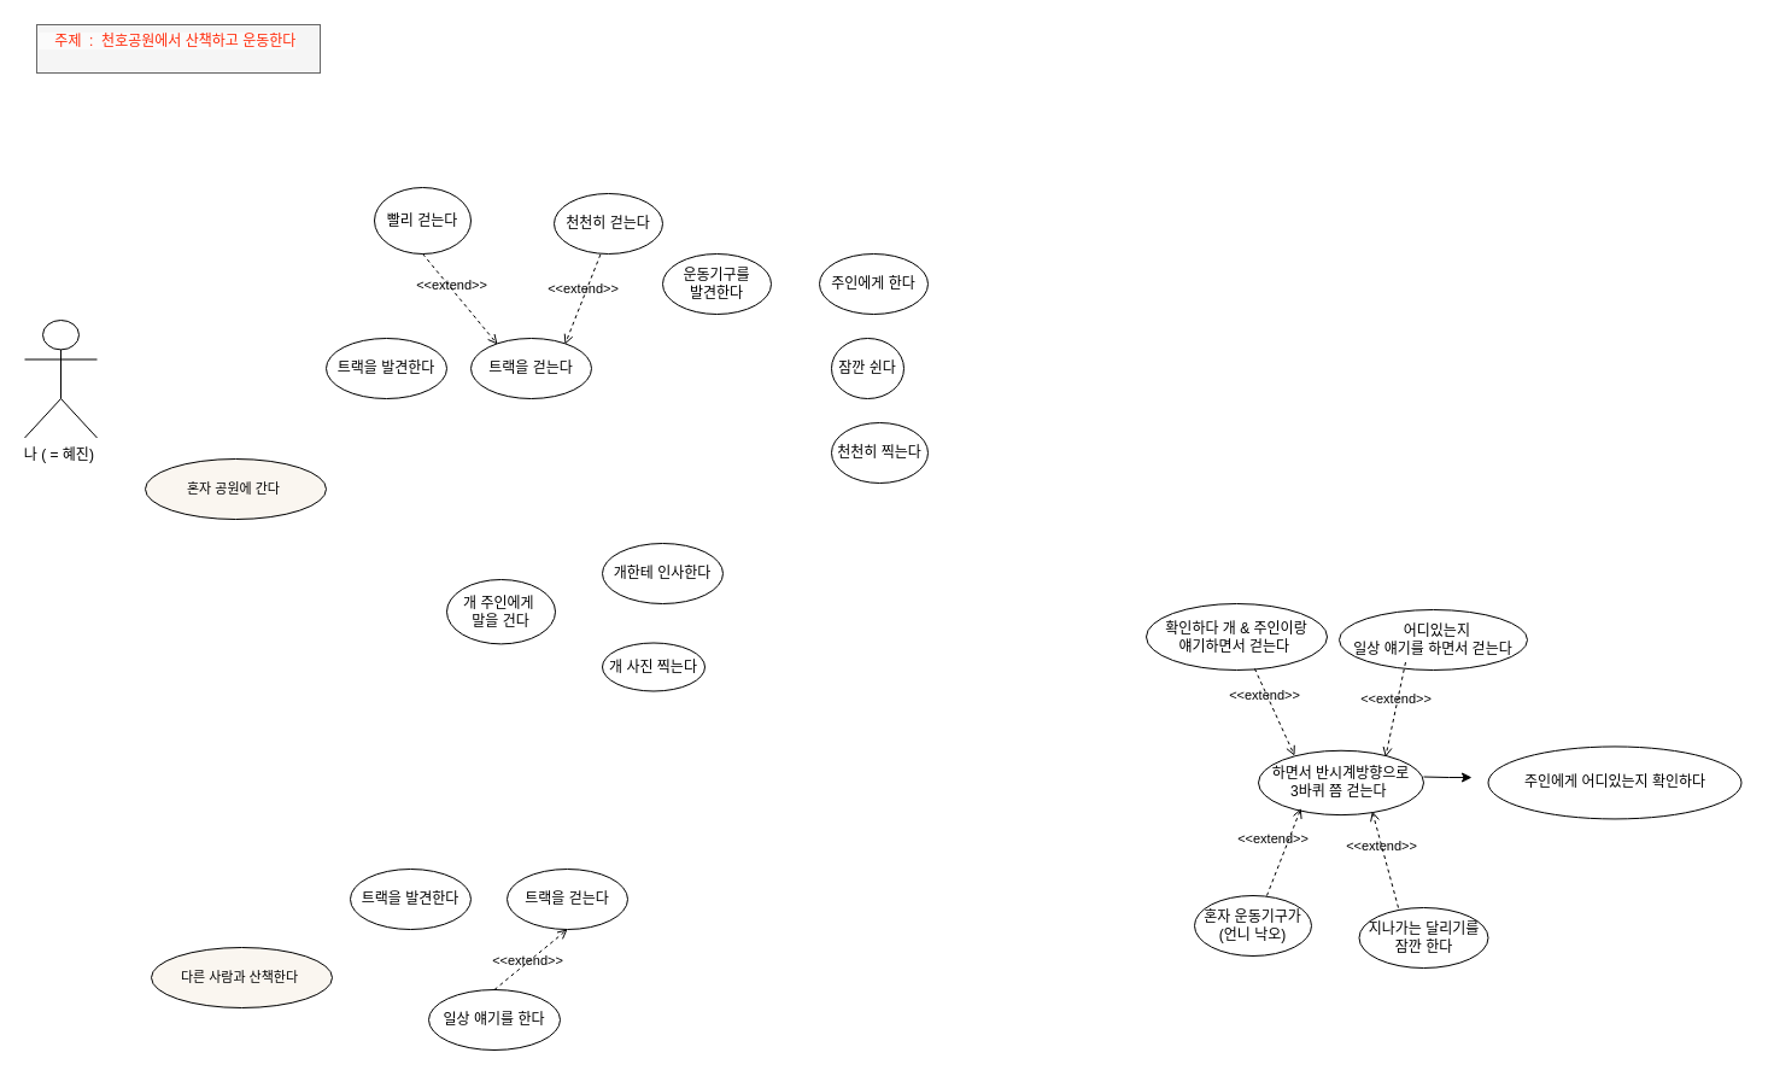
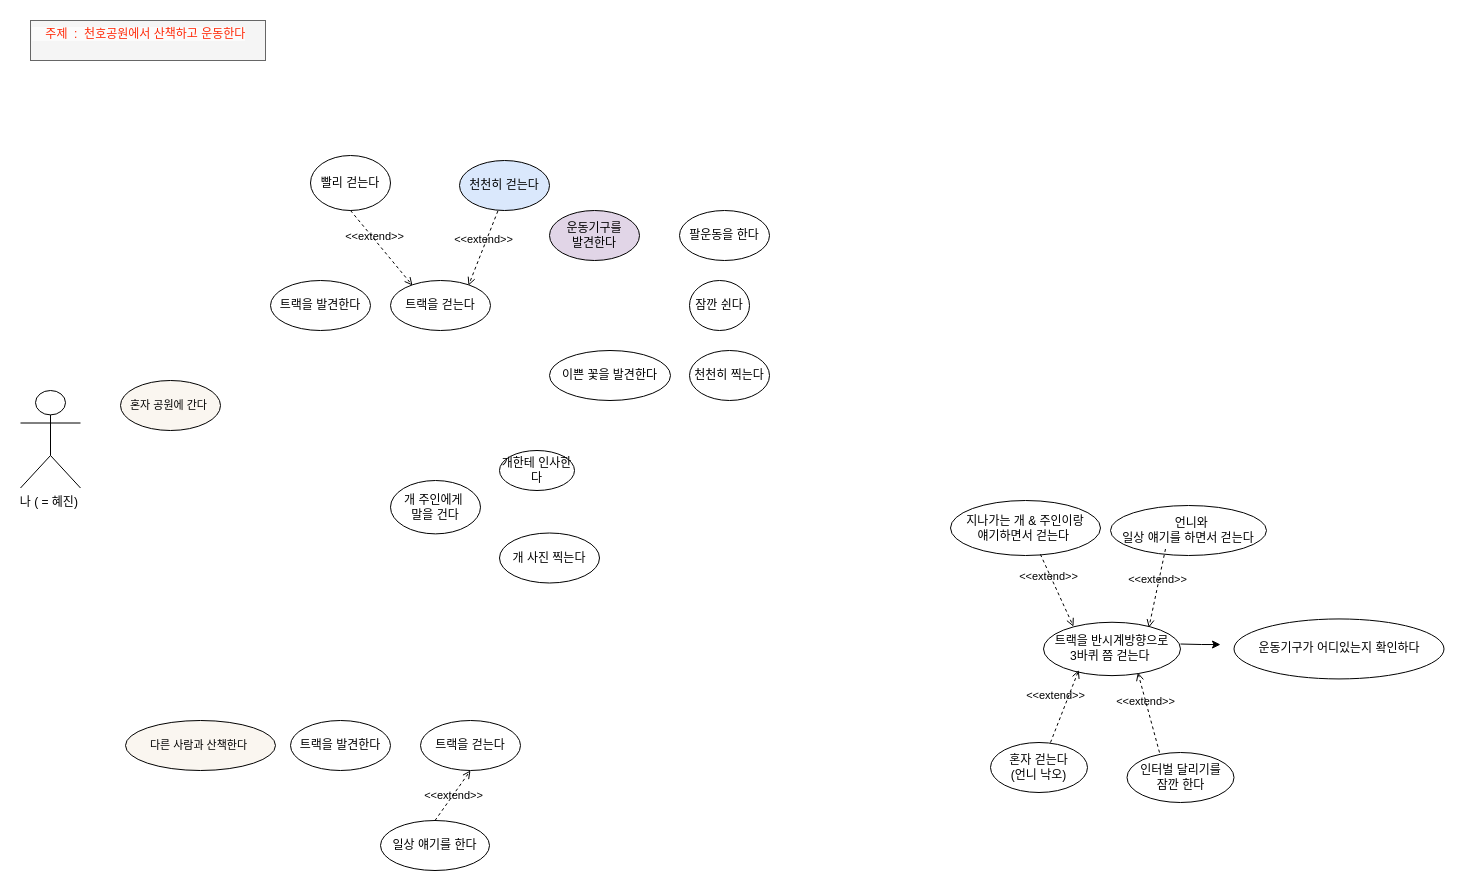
  <mxCell id="0" />
  <mxCell id="1" parent="0" />
- <mxCell id="2" value="나 ( = 혜진)&amp;nbsp;" style="shape=umlActor;verticalLabelPosition=bottom;verticalAlign=top;html=1;" vertex="1" parent="1"><mxGeometry x="20" y="265" width="60" height="97.5" as="geometry" /></mxCell>
- <mxCell id="3" value="&lt;font style=&quot;font-size: 11px;&quot;&gt;혼자 공원에 간다&amp;nbsp;&lt;br&gt;&lt;/font&gt;" style="ellipse;whiteSpace=wrap;html=1;fillColor=#FAF6F0;gradientColor=#FAF6F0;strokeColor=default;" vertex="1" parent="1"><mxGeometry x="120" y="380" width="150" height="50" as="geometry" /></mxCell>
+ <mxCell id="2" value="나 ( = 혜진)&amp;nbsp;" style="shape=umlActor;verticalLabelPosition=bottom;verticalAlign=top;html=1;" vertex="1" parent="1"><mxGeometry x="20" y="390" width="60" height="97.5" as="geometry" /></mxCell>
+ <mxCell id="3" value="&lt;font style=&quot;font-size: 11px;&quot;&gt;혼자 공원에 간다&amp;nbsp;&lt;br&gt;&lt;/font&gt;" style="ellipse;whiteSpace=wrap;html=1;fillColor=#FAF6F0;gradientColor=#FAF6F0;strokeColor=default;" vertex="1" parent="1"><mxGeometry x="120" y="380" width="100" height="50" as="geometry" /></mxCell>
  <mxCell id="4" value="" style="edgeStyle=orthogonalEdgeStyle;rounded=0;orthogonalLoop=1;jettySize=auto;html=1;" edge="1" parent="1"><mxGeometry relative="1" as="geometry"><mxPoint x="1180" y="643.526" as="sourcePoint" /><mxPoint x="1220" y="644.053" as="targetPoint" /></mxGeometry></mxCell>
- <mxCell id="5" value="하면서 반시계방향으로 &lt;br&gt;3바퀴 쯤 걷는다&amp;nbsp;" style="ellipse;whiteSpace=wrap;html=1;" vertex="1" parent="1"><mxGeometry x="1043" y="621.76" width="137" height="53.37" as="geometry" /></mxCell>
- <mxCell id="6" value="확인하다 개 &amp;amp; 주인이랑 &lt;br&gt;얘기하면서 걷는다&amp;nbsp;" style="ellipse;whiteSpace=wrap;html=1;" vertex="1" parent="1"><mxGeometry x="950" y="500" width="150" height="55" as="geometry" /></mxCell>
- <mxCell id="7" value="&amp;nbsp; 어디있는지 &lt;br&gt;일상 얘기를 하면서 걷는다" style="ellipse;whiteSpace=wrap;html=1;" vertex="1" parent="1"><mxGeometry x="1110" y="505" width="156" height="50" as="geometry" /></mxCell>
- <mxCell id="8" value="혼자 운동기구가 &lt;br&gt;(언니 낙오)" style="ellipse;whiteSpace=wrap;html=1;" vertex="1" parent="1"><mxGeometry x="990" y="742" width="97" height="50" as="geometry" /></mxCell>
+ <mxCell id="5" value="트랙을 반시계방향으로 &lt;br&gt;3바퀴 쯤 걷는다&amp;nbsp;" style="ellipse;whiteSpace=wrap;html=1;" vertex="1" parent="1"><mxGeometry x="1043" y="621.76" width="137" height="53.37" as="geometry" /></mxCell>
+ <mxCell id="6" value="지나가는 개 &amp;amp; 주인이랑 &lt;br&gt;얘기하면서 걷는다&amp;nbsp;" style="ellipse;whiteSpace=wrap;html=1;" vertex="1" parent="1"><mxGeometry x="950" y="500" width="150" height="55" as="geometry" /></mxCell>
+ <mxCell id="7" value="&amp;nbsp; 언니와 &lt;br&gt;일상 얘기를 하면서 걷는다" style="ellipse;whiteSpace=wrap;html=1;" vertex="1" parent="1"><mxGeometry x="1110" y="505" width="156" height="50" as="geometry" /></mxCell>
+ <mxCell id="8" value="혼자 걷는다 &lt;br&gt;(언니 낙오)" style="ellipse;whiteSpace=wrap;html=1;" vertex="1" parent="1"><mxGeometry x="990" y="742" width="97" height="50" as="geometry" /></mxCell>
  <mxCell id="9" value="&amp;lt;&amp;lt;extend&amp;gt;&amp;gt;" style="html=1;verticalAlign=bottom;labelBackgroundColor=none;endArrow=open;endFill=0;dashed=1;rounded=0;exitX=0.626;exitY=1.033;exitDx=0;exitDy=0;exitPerimeter=0;entryX=0.248;entryY=0.119;entryDx=0;entryDy=0;entryPerimeter=0;" edge="1" parent="1"><mxGeometry x="-0.201" y="-6" width="160" relative="1" as="geometry"><mxPoint x="1039.9" y="553.815" as="sourcePoint" /><mxPoint x="1072.976" y="626.111" as="targetPoint" /><mxPoint as="offset" /></mxGeometry></mxCell>
  <mxCell id="10" value="&amp;lt;&amp;lt;extend&amp;gt;&amp;gt;" style="html=1;verticalAlign=bottom;labelBackgroundColor=none;endArrow=open;endFill=0;dashed=1;rounded=0;exitX=0.5;exitY=1;exitDx=0;exitDy=0;entryX=0.769;entryY=-0.011;entryDx=0;entryDy=0;entryPerimeter=0;" edge="1" parent="1"><mxGeometry width="160" relative="1" as="geometry"><mxPoint x="1165" y="548.5" as="sourcePoint" /><mxPoint x="1148.353" y="627.173" as="targetPoint" /></mxGeometry></mxCell>
  <mxCell id="11" value="&amp;lt;&amp;lt;extend&amp;gt;&amp;gt;" style="html=1;verticalAlign=bottom;labelBackgroundColor=none;endArrow=open;endFill=0;dashed=1;rounded=0;" edge="1" parent="1"><mxGeometry x="-0.047" y="9" width="160" relative="1" as="geometry"><mxPoint x="1050" y="742" as="sourcePoint" /><mxPoint x="1078.261" y="669.62" as="targetPoint" /><mxPoint as="offset" /><Array as="points" /></mxGeometry></mxCell>
- <mxCell id="12" value="지나가는 달리기를 &lt;br&gt;잠깐 한다" style="ellipse;whiteSpace=wrap;html=1;" vertex="1" parent="1"><mxGeometry x="1126.5" y="752" width="107" height="50" as="geometry" /></mxCell>
+ <mxCell id="12" value="인터벌 달리기를 &lt;br&gt;잠깐 한다" style="ellipse;whiteSpace=wrap;html=1;" vertex="1" parent="1"><mxGeometry x="1126.5" y="752" width="107" height="50" as="geometry" /></mxCell>
  <mxCell id="13" value="&amp;lt;&amp;lt;extend&amp;gt;&amp;gt;" style="html=1;verticalAlign=bottom;labelBackgroundColor=none;endArrow=open;endFill=0;dashed=1;rounded=0;entryX=0.921;entryY=0.217;entryDx=0;entryDy=0;entryPerimeter=0;" edge="1" parent="1"><mxGeometry x="0.069" y="3" width="160" relative="1" as="geometry"><mxPoint x="1159" y="752" as="sourcePoint" /><mxPoint x="1137.367" y="672.001" as="targetPoint" /><mxPoint as="offset" /></mxGeometry></mxCell>
  <mxCell id="14" value="&lt;span style=&quot;color: rgb(255, 41, 8); font-family: Helvetica; font-size: 12px; font-style: normal; font-variant-ligatures: normal; font-variant-caps: normal; font-weight: 400; letter-spacing: normal; orphans: 2; text-align: left; text-indent: 0px; text-transform: none; widows: 2; word-spacing: 0px; -webkit-text-stroke-width: 0px; background-color: rgb(251, 251, 251); text-decoration-thickness: initial; text-decoration-style: initial; text-decoration-color: initial; float: none; display: inline !important;&quot;&gt;&amp;nbsp; &amp;nbsp; 주제&amp;nbsp; :&amp;nbsp; 천호공원에서 산책하고 운동한다&lt;/span&gt;" style="text;whiteSpace=wrap;html=1;fillColor=#f5f5f5;fontColor=#333333;strokeColor=#666666;" vertex="1" parent="1"><mxGeometry x="30" y="20" width="235" height="40" as="geometry" /></mxCell>
- <mxCell id="15" value="&lt;font style=&quot;font-size: 11px;&quot;&gt;다른 사람과 산책한다&amp;nbsp;&lt;br&gt;&lt;/font&gt;" style="ellipse;whiteSpace=wrap;html=1;fillColor=#FAF6F0;gradientColor=#FAF6F0;strokeColor=default;" vertex="1" parent="1"><mxGeometry x="125" y="785" width="150" height="50" as="geometry" /></mxCell>
- <mxCell id="16" value="주인에게 어디있는지 확인하다" style="ellipse;whiteSpace=wrap;html=1;" vertex="1" parent="1"><mxGeometry x="1233.5" y="618.44" width="210" height="60" as="geometry" /></mxCell>
+ <mxCell id="15" value="&lt;font style=&quot;font-size: 11px;&quot;&gt;다른 사람과 산책한다&amp;nbsp;&lt;br&gt;&lt;/font&gt;" style="ellipse;whiteSpace=wrap;html=1;fillColor=#FAF6F0;gradientColor=#FAF6F0;strokeColor=default;" vertex="1" parent="1"><mxGeometry x="125" y="720" width="150" height="50" as="geometry" /></mxCell>
+ <mxCell id="16" value="운동기구가 어디있는지 확인하다" style="ellipse;whiteSpace=wrap;html=1;" vertex="1" parent="1"><mxGeometry x="1233.5" y="618.44" width="210" height="60" as="geometry" /></mxCell>
  <mxCell id="17" value="트랙을 걷는다" style="ellipse;whiteSpace=wrap;html=1;" vertex="1" parent="1"><mxGeometry x="390" y="280" width="100" height="50" as="geometry" /></mxCell>
  <mxCell id="18" value="트랙을 발견한다" style="ellipse;whiteSpace=wrap;html=1;" vertex="1" parent="1"><mxGeometry x="270" y="280" width="100" height="50" as="geometry" /></mxCell>
- <mxCell id="19" value="개 주인에게&amp;nbsp;&lt;br&gt;말을 건다" style="ellipse;whiteSpace=wrap;html=1;" vertex="1" parent="1"><mxGeometry x="370" y="480" width="90" height="53.37" as="geometry" /></mxCell>
- <mxCell id="20" value="개한테 인사한다" style="ellipse;whiteSpace=wrap;html=1;" vertex="1" parent="1"><mxGeometry x="499" y="450" width="100" height="50" as="geometry" /></mxCell>
- <mxCell id="21" value="개 사진 찍는다" style="ellipse;whiteSpace=wrap;html=1;" vertex="1" parent="1"><mxGeometry x="499" y="532.5" width="85" height="40" as="geometry" /></mxCell>
+ <mxCell id="19" value="개 주인에게&amp;nbsp;&lt;br&gt;말을 건다" style="ellipse;whiteSpace=wrap;html=1;" vertex="1" parent="1"><mxGeometry x="390" y="480" width="90" height="53.37" as="geometry" /></mxCell>
+ <mxCell id="20" value="개한테 인사한다" style="ellipse;whiteSpace=wrap;html=1;" vertex="1" parent="1"><mxGeometry x="499" y="450" width="75" height="40" as="geometry" /></mxCell>
+ <mxCell id="21" value="개 사진 찍는다" style="ellipse;whiteSpace=wrap;html=1;" vertex="1" parent="1"><mxGeometry x="499" y="532.5" width="100" height="50" as="geometry" /></mxCell>
  <mxCell id="22" value="빨리 걷는다" style="ellipse;whiteSpace=wrap;html=1;" vertex="1" parent="1"><mxGeometry x="310" y="155" width="80" height="55" as="geometry" /></mxCell>
- <mxCell id="23" value="천천히 걷는다" style="ellipse;whiteSpace=wrap;html=1;" vertex="1" parent="1"><mxGeometry x="459" y="160" width="90" height="50" as="geometry" /></mxCell>
+ <mxCell id="23" value="천천히 걷는다" style="ellipse;whiteSpace=wrap;html=1;fillColor=#dae8fc;" vertex="1" parent="1"><mxGeometry x="459" y="160" width="90" height="50" as="geometry" /></mxCell>
  <mxCell id="24" value="&amp;lt;&amp;lt;extend&amp;gt;&amp;gt;" style="html=1;verticalAlign=bottom;labelBackgroundColor=none;endArrow=open;endFill=0;dashed=1;rounded=0;exitX=0.5;exitY=1;exitDx=0;exitDy=0;" edge="1" parent="1" source="22"><mxGeometry x="-0.129" y="-4" width="160" relative="1" as="geometry"><mxPoint x="378.92" y="219.995" as="sourcePoint" /><mxPoint x="412" y="285" as="targetPoint" /><mxPoint as="offset" /></mxGeometry></mxCell>
  <mxCell id="25" value="&amp;lt;&amp;lt;extend&amp;gt;&amp;gt;" style="html=1;verticalAlign=bottom;labelBackgroundColor=none;endArrow=open;endFill=0;dashed=1;rounded=0;exitX=0.5;exitY=1;exitDx=0;exitDy=0;entryX=0.78;entryY=0.06;entryDx=0;entryDy=0;entryPerimeter=0;" edge="1" parent="1"><mxGeometry width="160" relative="1" as="geometry"><mxPoint x="497.38" y="210.5" as="sourcePoint" /><mxPoint x="468" y="285" as="targetPoint" /></mxGeometry></mxCell>
  <mxCell id="26" value="잠깐 쉰다" style="ellipse;whiteSpace=wrap;html=1;" vertex="1" parent="1"><mxGeometry x="689" y="280" width="60" height="50" as="geometry" /></mxCell>
- <mxCell id="27" value="운동기구를 &lt;br&gt;발견한다" style="ellipse;whiteSpace=wrap;html=1;" vertex="1" parent="1"><mxGeometry x="549" y="210" width="90" height="50" as="geometry" /></mxCell>
- <mxCell id="28" value="주인에게 한다" style="ellipse;whiteSpace=wrap;html=1;" vertex="1" parent="1"><mxGeometry x="679" y="210" width="90" height="50" as="geometry" /></mxCell>
+ <mxCell id="27" value="운동기구를 &lt;br&gt;발견한다" style="ellipse;whiteSpace=wrap;html=1;fillColor=#e1d5e7;" vertex="1" parent="1"><mxGeometry x="549" y="210" width="90" height="50" as="geometry" /></mxCell>
+ <mxCell id="28" value="팔운동을 한다" style="ellipse;whiteSpace=wrap;html=1;" vertex="1" parent="1"><mxGeometry x="679" y="210" width="90" height="50" as="geometry" /></mxCell>
+ <mxCell id="29" value="이쁜 꽃을 발견한다" style="ellipse;whiteSpace=wrap;html=1;" vertex="1" parent="1"><mxGeometry x="549" y="350" width="121" height="50" as="geometry" /></mxCell>
  <mxCell id="30" value="천천히 찍는다" style="ellipse;whiteSpace=wrap;html=1;" vertex="1" parent="1"><mxGeometry x="689" y="350" width="80" height="50" as="geometry" /></mxCell>
  <mxCell id="31" value="트랙을 발견한다" style="ellipse;whiteSpace=wrap;html=1;" vertex="1" parent="1"><mxGeometry x="290" y="720" width="100" height="50" as="geometry" /></mxCell>
  <mxCell id="32" value="트랙을 걷는다" style="ellipse;whiteSpace=wrap;html=1;" vertex="1" parent="1"><mxGeometry x="420" y="720" width="100" height="50" as="geometry" /></mxCell>
- <mxCell id="33" value="일상 얘기를 한다" style="ellipse;whiteSpace=wrap;html=1;" vertex="1" parent="1"><mxGeometry x="355" y="820" width="109" height="50" as="geometry" /></mxCell>
+ <mxCell id="33" value="일상 얘기를 한다" style="ellipse;whiteSpace=wrap;html=1;" vertex="1" parent="1"><mxGeometry x="380" y="820" width="109" height="50" as="geometry" /></mxCell>
  <mxCell id="34" value="&amp;lt;&amp;lt;extend&amp;gt;&amp;gt;" style="html=1;verticalAlign=bottom;labelBackgroundColor=none;endArrow=open;endFill=0;dashed=1;rounded=0;exitX=0.5;exitY=0;exitDx=0;exitDy=0;entryX=0.5;entryY=1;entryDx=0;entryDy=0;" edge="1" parent="1" source="33" target="32"><mxGeometry x="-0.201" y="-6" width="160" relative="1" as="geometry"><mxPoint x="463.28" y="883.815" as="sourcePoint" /><mxPoint x="496.356" y="956.111" as="targetPoint" /><mxPoint as="offset" /></mxGeometry></mxCell>
  <mxCell id="35" style="edgeStyle=orthogonalEdgeStyle;rounded=0;orthogonalLoop=1;jettySize=auto;html=1;exitX=0.5;exitY=1;exitDx=0;exitDy=0;" edge="1" parent="1" source="17" target="17"><mxGeometry relative="1" as="geometry" /></mxCell>
